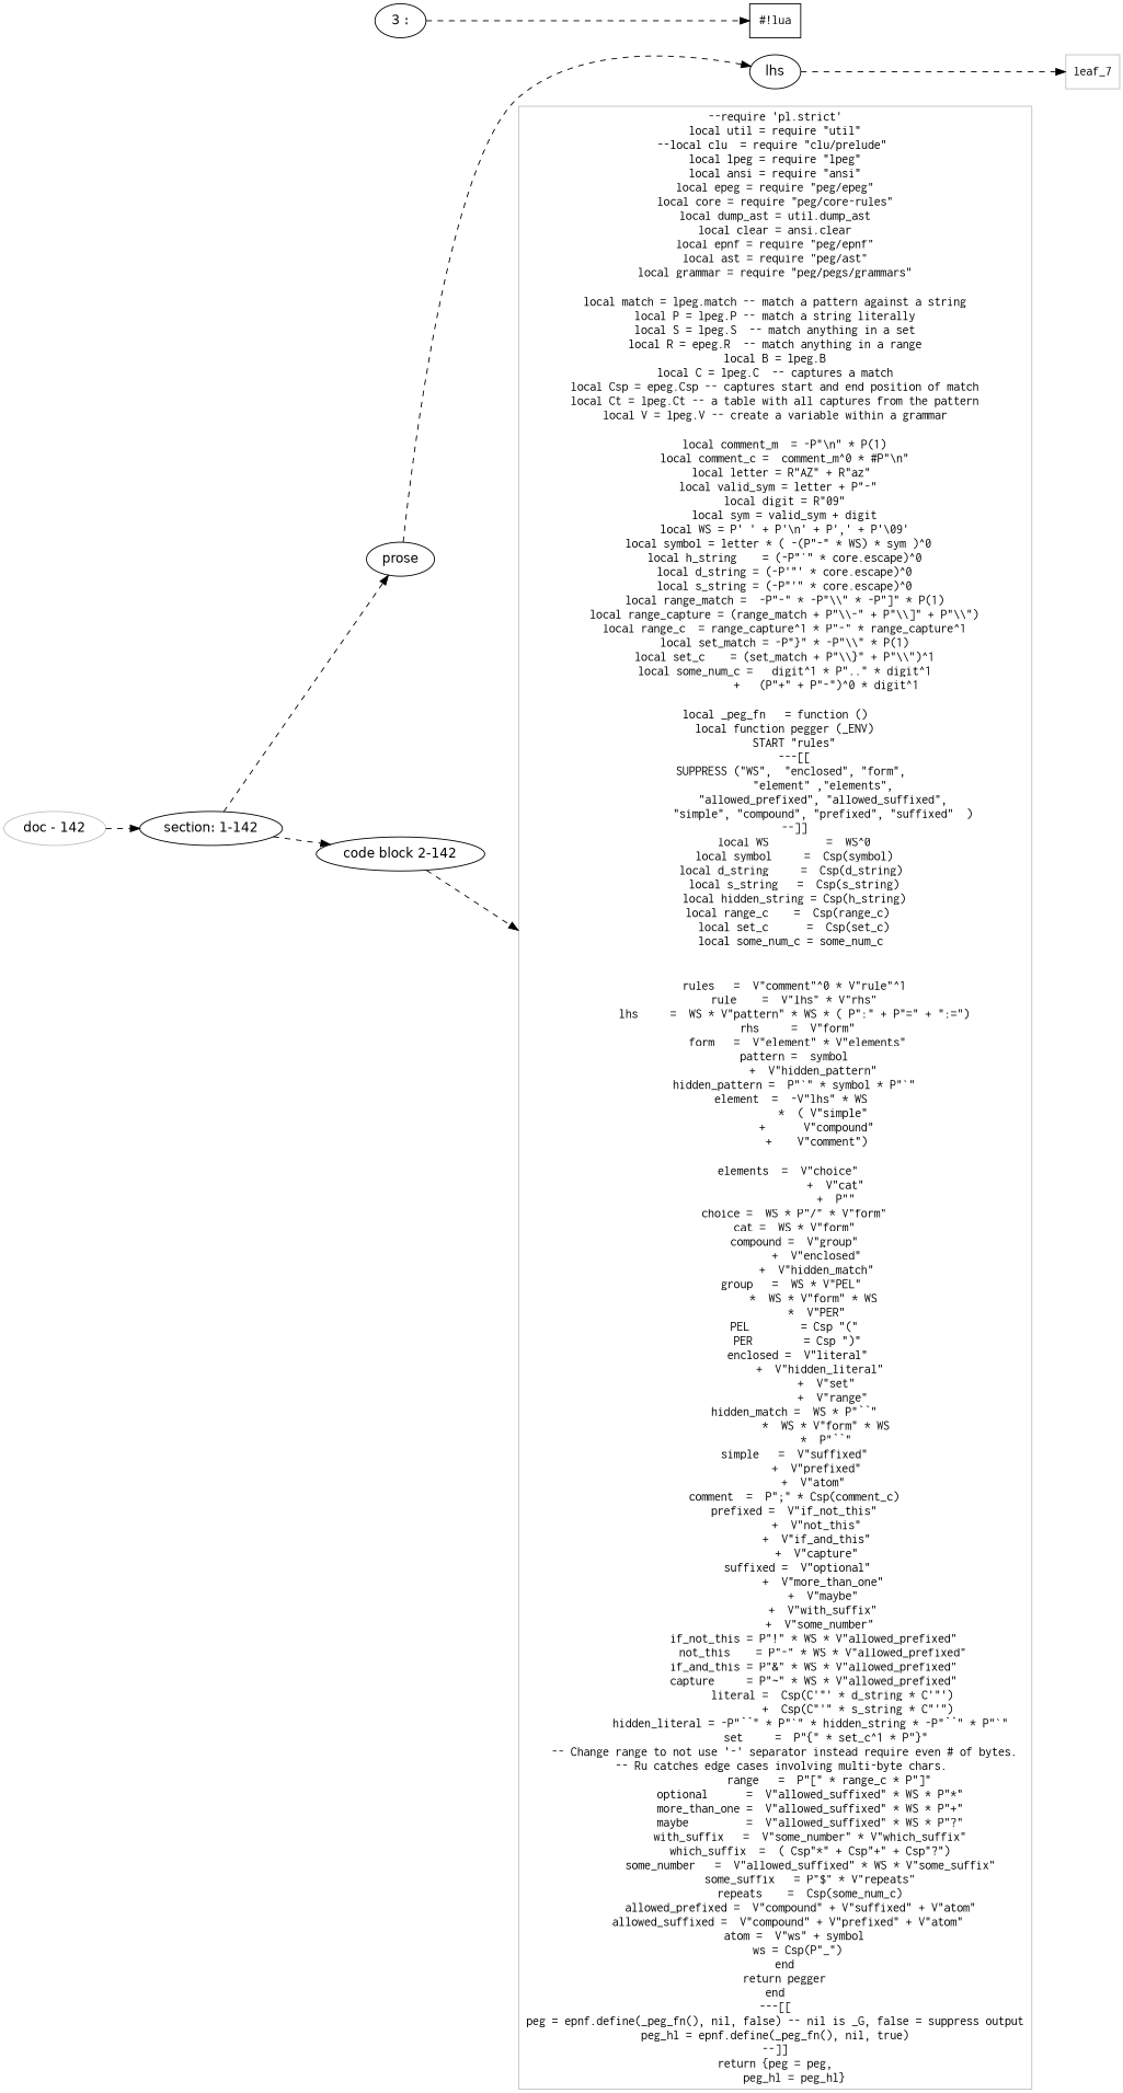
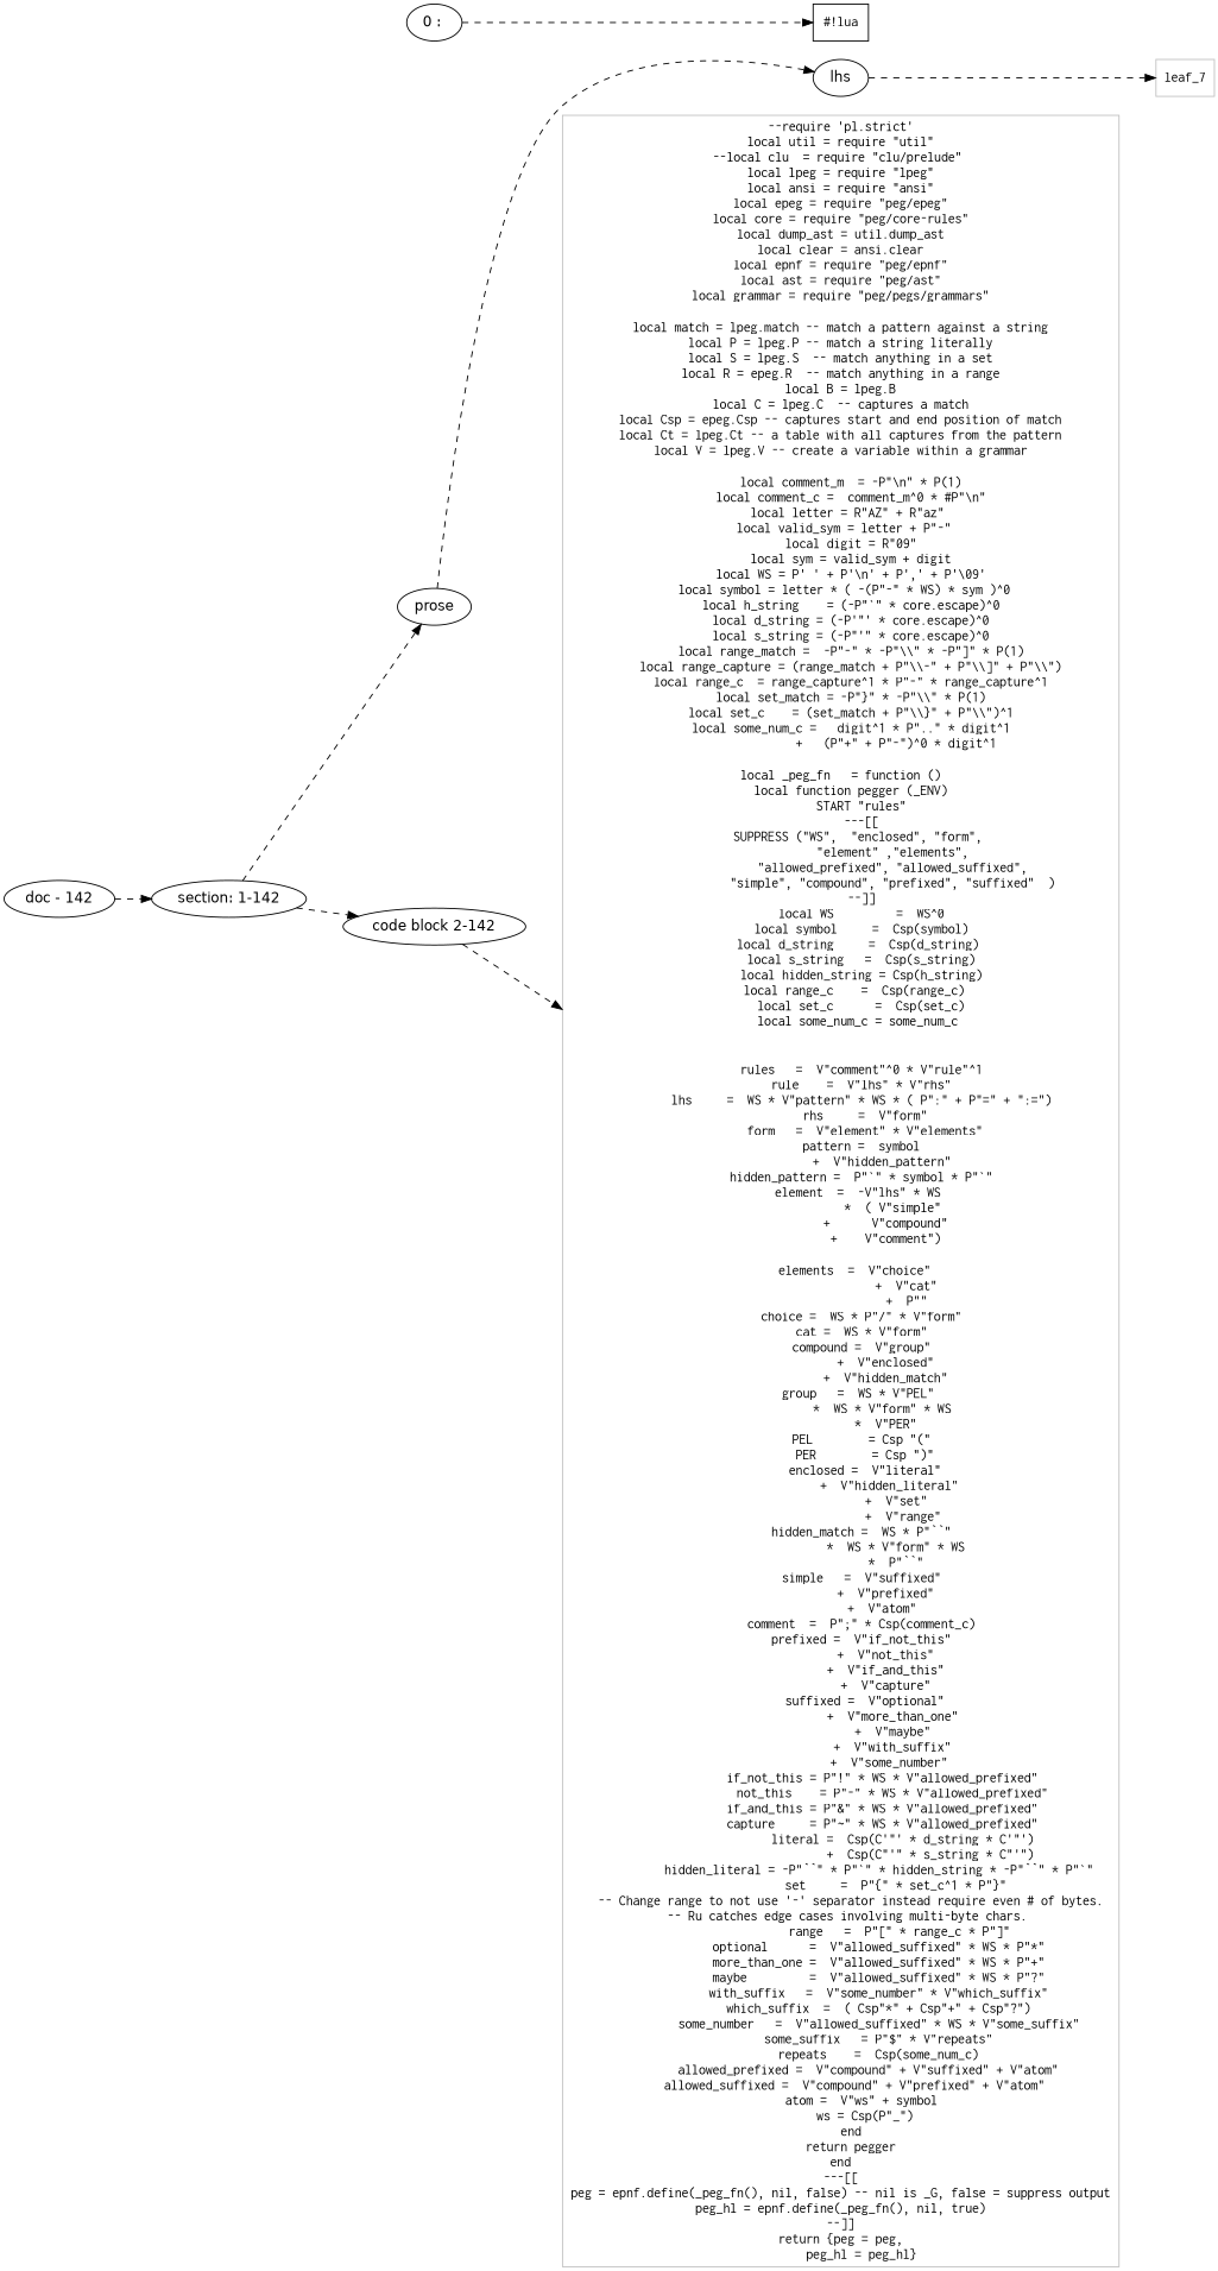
  digraph {
    rankdir=LR
    node [fontname=Helvetica]
    edge [style=dashed]
    n1 [label="section: 1-142"]
-   n2 [label="3 :"]
+   n2 [label="0 : "]
    n3 [label=prose]
    n4 [label="code block 2-142"]
    n5 [label=lhs]
    n6 [color=black fontname=Inconsolata label="#!lua" shape=rectangle]
    n7 [color=Gray fontname=Inconsolata label="--require 'pl.strict'\nlocal util = require \"util\"\n--local clu  = require \"clu/prelude\" \nlocal lpeg = require \"lpeg\"\nlocal ansi = require \"ansi\"\nlocal epeg = require \"peg/epeg\"\nlocal core = require \"peg/core-rules\"\nlocal dump_ast = util.dump_ast\nlocal clear = ansi.clear\nlocal epnf = require \"peg/epnf\"\nlocal ast = require \"peg/ast\"\nlocal grammar = require \"peg/pegs/grammars\"\n\nlocal match = lpeg.match -- match a pattern against a string\nlocal P = lpeg.P -- match a string literally\nlocal S = lpeg.S  -- match anything in a set\nlocal R = epeg.R  -- match anything in a range\nlocal B = lpeg.B\nlocal C = lpeg.C  -- captures a match\nlocal Csp = epeg.Csp -- captures start and end position of match\nlocal Ct = lpeg.Ct -- a table with all captures from the pattern\nlocal V = lpeg.V -- create a variable within a grammar\n\n   local comment_m  = -P\"\\n\" * P(1)\n   local comment_c =  comment_m^0 * #P\"\\n\"\n   local letter = R\"AZ\" + R\"az\" \n   local valid_sym = letter + P\"-\"  \n   local digit = R\"09\"\n   local sym = valid_sym + digit\n   local WS = P' ' + P'\\n' + P',' + P'\\09'\n   local symbol = letter * ( -(P\"-\" * WS) * sym )^0  \n   local h_string    = (-P\"`\" * core.escape)^0\n   local d_string = (-P'\"' * core.escape)^0\n   local s_string = (-P\"'\" * core.escape)^0\n   local range_match =  -P\"-\" * -P\"\\\\\" * -P\"]\" * P(1)\n   local range_capture = (range_match + P\"\\\\-\" + P\"\\\\]\" + P\"\\\\\")\n   local range_c  = range_capture^1 * P\"-\" * range_capture^1\n   local set_match = -P\"}\" * -P\"\\\\\" * P(1)\n   local set_c    = (set_match + P\"\\\\}\" + P\"\\\\\")^1\n   local some_num_c =   digit^1 * P\"..\" * digit^1\n                +   (P\"+\" + P\"-\")^0 * digit^1\n\nlocal _peg_fn   = function ()\n   local function pegger (_ENV)\n      START \"rules\"\n      ---[[\n      SUPPRESS (\"WS\",  \"enclosed\", \"form\", \n               \"element\" ,\"elements\",\n               \"allowed_prefixed\", \"allowed_suffixed\",\n               \"simple\", \"compound\", \"prefixed\", \"suffixed\"  )\n      --]]\n      local WS         =  WS^0\n      local symbol     =  Csp(symbol)\n      local d_string     =  Csp(d_string) \n      local s_string   =  Csp(s_string)\n      local hidden_string = Csp(h_string)\n      local range_c    =  Csp(range_c)  \n      local set_c      =  Csp(set_c)\n      local some_num_c = some_num_c \n\n\n      rules   =  V\"comment\"^0 * V\"rule\"^1\n      rule    =  V\"lhs\" * V\"rhs\"\n      lhs     =  WS * V\"pattern\" * WS * ( P\":\" + P\"=\" + \":=\")\n       rhs     =  V\"form\"\n       form   =  V\"element\" * V\"elements\"\n      pattern =  symbol\n            +  V\"hidden_pattern\"\n      hidden_pattern =  P\"`\" * symbol * P\"`\"\n      element  =  -V\"lhs\" * WS \n               *  ( V\"simple\"\n             +      V\"compound\"\n             +    V\"comment\")\n\n      elements  =  V\"choice\"  \n                   +  V\"cat\"\n                   +  P\"\"\n      choice =  WS * P\"/\" * V\"form\"\n      cat =  WS * V\"form\"\n      compound =  V\"group\"\n             +  V\"enclosed\"\n             +  V\"hidden_match\"\n      group   =  WS * V\"PEL\" \n             *  WS * V\"form\" * WS \n             *  V\"PER\"\n      PEL        = Csp \"(\"\n       PER        = Csp \")\"\n       enclosed =  V\"literal\"\n              +  V\"hidden_literal\"\n                +  V\"set\"\n                  +  V\"range\"\n      hidden_match =  WS * P\"``\"\n                *  WS * V\"form\" * WS\n                *  P\"``\"\n      simple   =  V\"suffixed\"\n             +  V\"prefixed\"\n             +  V\"atom\" \n      comment  =  P\";\" * Csp(comment_c)\n      prefixed =  V\"if_not_this\"\n             +  V\"not_this\"\n             +  V\"if_and_this\"\n             +  V\"capture\"\n       suffixed =  V\"optional\"\n               +  V\"more_than_one\"\n               +  V\"maybe\"\n               +  V\"with_suffix\"\n              +  V\"some_number\"\n            if_not_this = P\"!\" * WS * V\"allowed_prefixed\"\n               not_this    = P\"-\" * WS * V\"allowed_prefixed\"\n            if_and_this = P\"&\" * WS * V\"allowed_prefixed\"\n            capture     = P\"~\" * WS * V\"allowed_prefixed\"\n                  literal =  Csp(C'\"' * d_string * C'\"')\n                          +  Csp(C\"'\" * s_string * C\"'\")\n           hidden_literal = -P\"``\" * P\"`\" * hidden_string * -P\"``\" * P\"`\"\n                  set     =  P\"{\" * set_c^1 * P\"}\"  \n   -- Change range to not use '-' separator instead require even # of bytes.\n   -- Ru catches edge cases involving multi-byte chars. \n                  range   =  P\"[\" * range_c * P\"]\" \n           optional      =  V\"allowed_suffixed\" * WS * P\"*\"\n           more_than_one =  V\"allowed_suffixed\" * WS * P\"+\"\n           maybe         =  V\"allowed_suffixed\" * WS * P\"?\"\n           with_suffix   =  V\"some_number\" * V\"which_suffix\"\n           which_suffix  =  ( Csp\"*\" + Csp\"+\" + Csp\"?\")\n           some_number   =  V\"allowed_suffixed\" * WS * V\"some_suffix\"\n           some_suffix   = P\"$\" * V\"repeats\"\n           repeats    =  Csp(some_num_c)\n        allowed_prefixed =  V\"compound\" + V\"suffixed\" + V\"atom\"\n        allowed_suffixed =  V\"compound\" + V\"prefixed\" + V\"atom\"    \n       atom =  V\"ws\" + symbol \n       ws = Csp(P\"_\")\n   end\n   return pegger\nend\n---[[\npeg = epnf.define(_peg_fn(), nil, false) -- nil is _G, false = suppress output\npeg_hl = epnf.define(_peg_fn(), nil, true)\n--]]\nreturn {peg = peg,\n      peg_hl = peg_hl}" shape=rectangle]
    leaf_7 [color=Gray fontname=Inconsolata shape=rectangle]
-   n9 [label="doc - 142" color=Gray]
+   n9 [label="doc - 142"]
    subgraph sub_1 {
      rank=same
      n1
    }
    subgraph sub_2 {
      rank=same
      n2
      n3
      n4
    }
    subgraph sub_3 {
      rank=same
      n5
    }
    n1 -> n3
    n1 -> n4
    n2 -> n6
    n3 -> n5
    n4 -> n7
    n5 -> leaf_7
    n9 -> n1
  }
